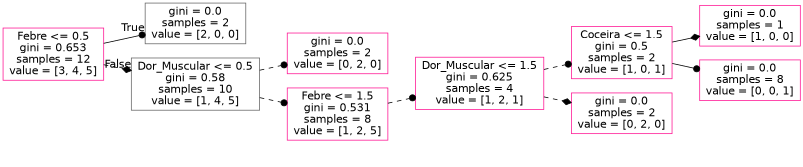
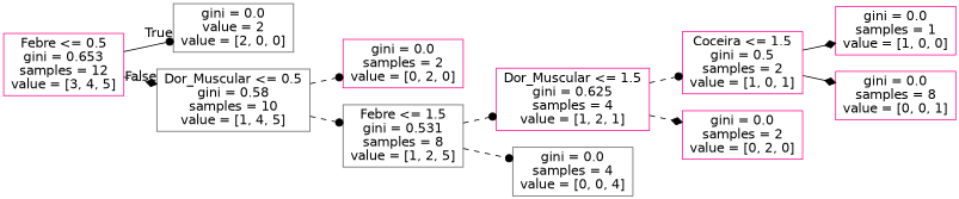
  digraph {
    rankdir=LR
    node [color=deeppink fontname=helvetica shape=box]
    edge [arrowhead=dot fontname=helvetica style=dashed]
    n1 [label="Febre <= 0.5\ngini = 0.653\nsamples = 12\nvalue = [3, 4, 5]"]
-   n2 [color=gray40 label="gini = 0.0\nsamples = 2\nvalue = [2, 0, 0]"]
+   n2 [color=gray40 label="gini = 0.0\nvalue = 2\nvalue = [2, 0, 0]"]
    n3 [color=gray40 label="Dor_Muscular <= 0.5\ngini = 0.58\nsamples = 10\nvalue = [1, 4, 5]"]
    n4 [label="gini = 0.0\nsamples = 2\nvalue = [0, 2, 0]"]
-   n5 [label="Febre <= 1.5\ngini = 0.531\nsamples = 8\nvalue = [1, 2, 5]"]
+   n5 [color=gray40 label="Febre <= 1.5\ngini = 0.531\nsamples = 8\nvalue = [1, 2, 5]"]
    n6 [label="Dor_Muscular <= 1.5\ngini = 0.625\nsamples = 4\nvalue = [1, 2, 1]"]
+   n7 [color=gray40 label="gini = 0.0\nsamples = 4\nvalue = [0, 0, 4]"]
    n8 [label="Coceira <= 1.5\ngini = 0.5\nsamples = 2\nvalue = [1, 0, 1]"]
    n9 [label="gini = 0.0\nsamples = 2\nvalue = [0, 2, 0]"]
    n10 [label="gini = 0.0\nsamples = 1\nvalue = [1, 0, 0]"]
    n11 [label="gini = 0.0\nsamples = 8\nvalue = [0, 0, 1]"]
    n1 -> n2 [headlabel=True labelangle=45 labeldistance=2.5 style=solid]
    n1 -> n3 [arrowhead=diamond headlabel=False labelangle=-45 labeldistance=2.5]
    n3 -> n4
    n3 -> n5
    n5 -> n6
+   n5 -> n7
    n6 -> n8
    n6 -> n9 [arrowhead=diamond]
    n8 -> n10 [arrowhead=diamond style=solid]
-   n8 -> n11 [style=solid]
+   n8 -> n11 [arrowhead=diamond style=solid]
  }
